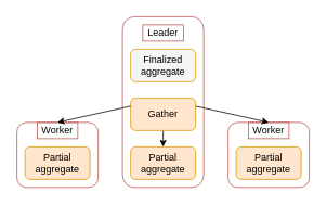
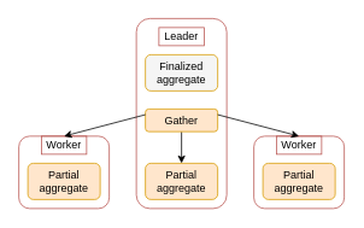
  <mxCell id="0" />
  <mxCell id="1" parent="0" />
  <mxCell id="2" value="" style="rounded=1;whiteSpace=wrap;html=1;strokeColor=#b85450;fillColor=none;" vertex="1" parent="1"><mxGeometry x="20" y="150" width="100" height="80" as="geometry" /></mxCell>
  <mxCell id="3" value="" style="rounded=1;whiteSpace=wrap;html=1;strokeColor=#B85450;fillColor=none;" vertex="1" parent="1"><mxGeometry x="150" y="20" width="100" height="210" as="geometry" /></mxCell>
  <mxCell id="4" value="Finalized aggregate" style="rounded=1;whiteSpace=wrap;html=1;fillColor=#f5f5f5;strokeColor=#d79b00;" vertex="1" parent="1"><mxGeometry x="160" y="60" width="80" height="40" as="geometry" /></mxCell>
  <mxCell id="5" style="edgeStyle=orthogonalEdgeStyle;rounded=0;orthogonalLoop=1;jettySize=auto;html=1;exitX=0.5;exitY=1;exitDx=0;exitDy=0;entryX=0.5;entryY=0;entryDx=0;entryDy=0;" edge="1" parent="1" source="6" target="8"><mxGeometry relative="1" as="geometry" /></mxCell>
- <mxCell id="6" value="Gather" style="rounded=1;whiteSpace=wrap;html=1;fillColor=#ffe6cc;strokeColor=#d79b00;" vertex="1" parent="1"><mxGeometry x="160" y="120" width="80" height="40" as="geometry" /></mxCell>
+ <mxCell id="6" value="Gather" style="rounded=1;whiteSpace=wrap;html=1;fillColor=#ffe6cc;strokeColor=#d79b00;" vertex="1" parent="1"><mxGeometry x="160" y="120" width="80" height="25" as="geometry" /></mxCell>
  <mxCell id="7" value="Partial aggregate" style="rounded=1;whiteSpace=wrap;html=1;fillColor=#ffe6cc;strokeColor=#d79b00;" vertex="1" parent="1"><mxGeometry x="30" y="180" width="80" height="40" as="geometry" /></mxCell>
  <mxCell id="8" value="Partial aggregate" style="rounded=1;whiteSpace=wrap;html=1;fillColor=#ffe6cc;strokeColor=#d79b00;" vertex="1" parent="1"><mxGeometry x="160" y="180" width="80" height="40" as="geometry" /></mxCell>
  <mxCell id="9" value="Leader" style="rounded=0;whiteSpace=wrap;html=1;strokeColor=#b85450;fillColor=none;" vertex="1" parent="1"><mxGeometry x="175" y="30" width="50" height="20" as="geometry" /></mxCell>
  <mxCell id="10" value="Worker" style="rounded=0;whiteSpace=wrap;html=1;strokeColor=#b85450;fillColor=none;" vertex="1" parent="1"><mxGeometry x="45" y="150" width="50" height="20" as="geometry" /></mxCell>
  <mxCell id="11" style="edgeStyle=none;rounded=0;orthogonalLoop=1;jettySize=auto;html=1;exitX=0;exitY=0.25;exitDx=0;exitDy=0;entryX=0.5;entryY=0;entryDx=0;entryDy=0;" edge="1" parent="1" source="6" target="10"><mxGeometry relative="1" as="geometry" /></mxCell>
  <mxCell id="12" value="" style="rounded=1;whiteSpace=wrap;html=1;strokeColor=#b85450;fillColor=none;arcSize=15;" vertex="1" parent="1"><mxGeometry x="280" y="150" width="100" height="80" as="geometry" /></mxCell>
  <mxCell id="13" value="Partial aggregate" style="rounded=1;whiteSpace=wrap;html=1;fillColor=#ffe6cc;strokeColor=#d79b00;" vertex="1" parent="1"><mxGeometry x="290" y="180" width="80" height="40" as="geometry" /></mxCell>
  <mxCell id="14" value="Worker" style="rounded=0;whiteSpace=wrap;html=1;strokeColor=#b85450;fillColor=none;" vertex="1" parent="1"><mxGeometry x="305" y="150" width="50" height="20" as="geometry" /></mxCell>
  <mxCell id="15" style="edgeStyle=none;rounded=0;orthogonalLoop=1;jettySize=auto;html=1;exitX=1;exitY=0.25;exitDx=0;exitDy=0;entryX=0.5;entryY=0;entryDx=0;entryDy=0;" edge="1" parent="1" source="6" target="14"><mxGeometry relative="1" as="geometry" /></mxCell>
